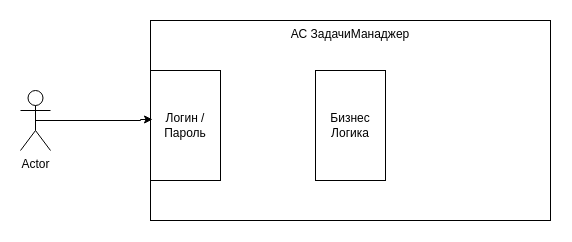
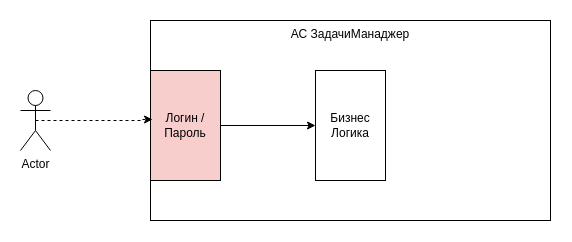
  <mxCell id="0" />
  <mxCell id="1" parent="0" />
  <mxCell id="2" value="АС ЗадачиМанаджер" style="rounded=0;whiteSpace=wrap;html=1;verticalAlign=top;" vertex="1" parent="1"><mxGeometry x="150" y="20" width="400" height="200" as="geometry" /></mxCell>
  <mxCell id="3" value="Actor" style="shape=umlActor;verticalLabelPosition=bottom;verticalAlign=top;html=1;outlineConnect=0;" vertex="1" parent="1"><mxGeometry x="20" y="90" width="30" height="60" as="geometry" /></mxCell>
- <mxCell id="5" value="Логин / Пароль" style="rounded=0;whiteSpace=wrap;html=1;" vertex="1" parent="1"><mxGeometry x="150" y="70" width="70" height="110" as="geometry" /></mxCell>
+ <mxCell id="4" style="edgeStyle=orthogonalEdgeStyle;rounded=0;orthogonalLoop=1;jettySize=auto;html=1;" edge="1" parent="1" source="5" target="6"><mxGeometry relative="1" as="geometry" /></mxCell>
+ <mxCell id="5" value="Логин / Пароль" style="rounded=0;whiteSpace=wrap;html=1;fillColor=#f8cecc;" vertex="1" parent="1"><mxGeometry x="150" y="70" width="70" height="110" as="geometry" /></mxCell>
  <mxCell id="6" value="Бизнес Логика" style="rounded=0;whiteSpace=wrap;html=1;" vertex="1" parent="1"><mxGeometry x="315" y="70" width="70" height="110" as="geometry" /></mxCell>
- <mxCell id="7" style="edgeStyle=orthogonalEdgeStyle;rounded=0;orthogonalLoop=1;jettySize=auto;html=1;exitX=0.5;exitY=0.5;exitDx=0;exitDy=0;exitPerimeter=0;entryX=0.029;entryY=0.445;entryDx=0;entryDy=0;entryPerimeter=0;" edge="1" parent="1" source="3" target="5"><mxGeometry relative="1" as="geometry"><Array as="points"><mxPoint x="140" y="120" /></Array></mxGeometry></mxCell>
+ <mxCell id="7" style="edgeStyle=orthogonalEdgeStyle;rounded=0;orthogonalLoop=1;jettySize=auto;html=1;exitX=0.5;exitY=0.5;exitDx=0;exitDy=0;exitPerimeter=0;entryX=0.029;entryY=0.445;entryDx=0;entryDy=0;entryPerimeter=0;dashed=1;" edge="1" parent="1" source="3" target="5"><mxGeometry relative="1" as="geometry"><Array as="points"><mxPoint x="140" y="120" /></Array></mxGeometry></mxCell>
